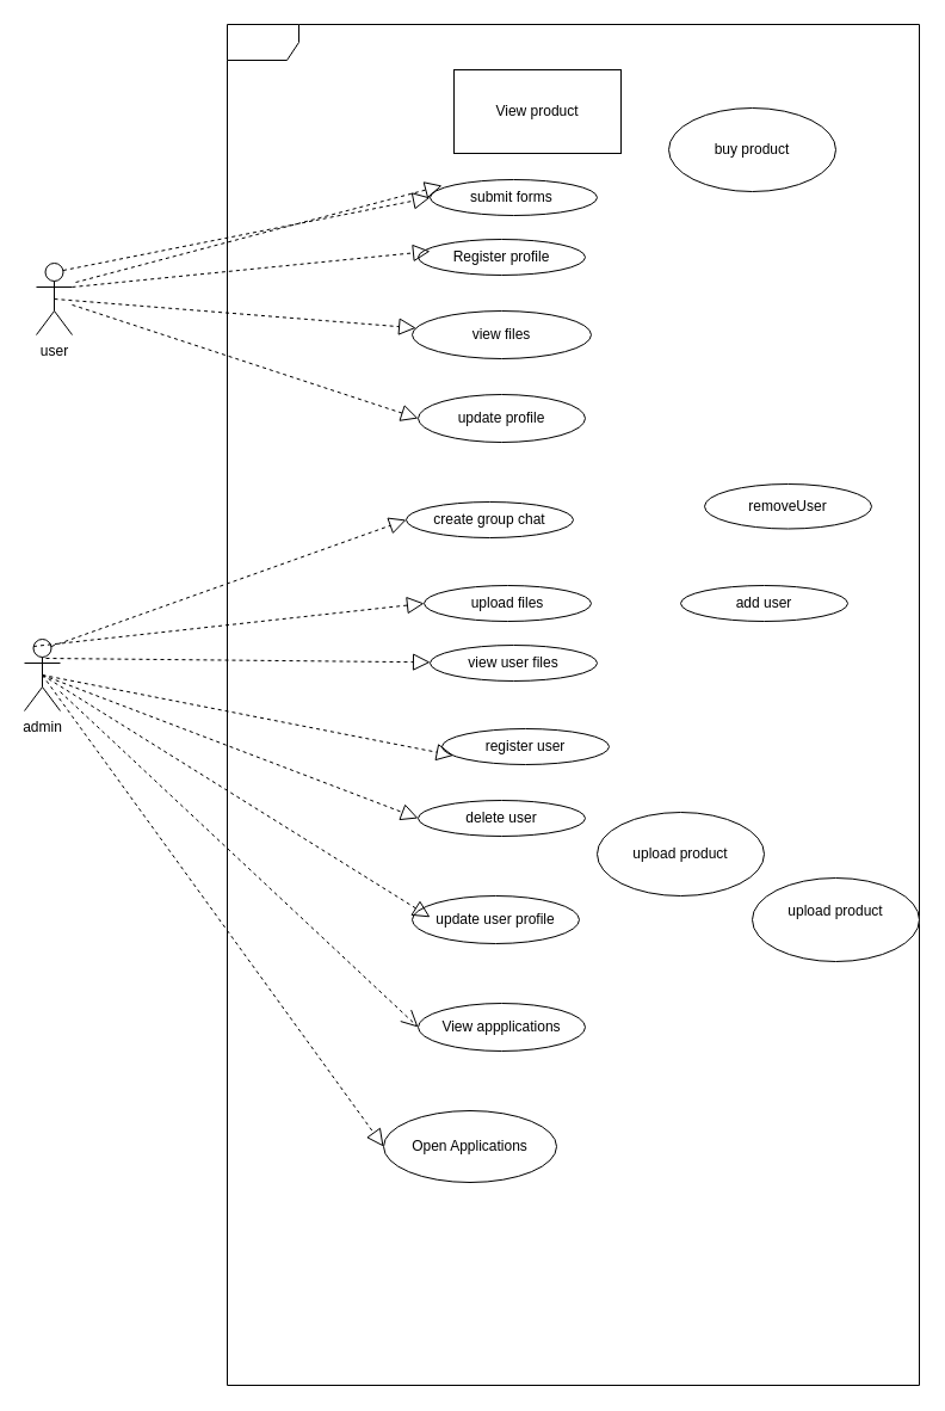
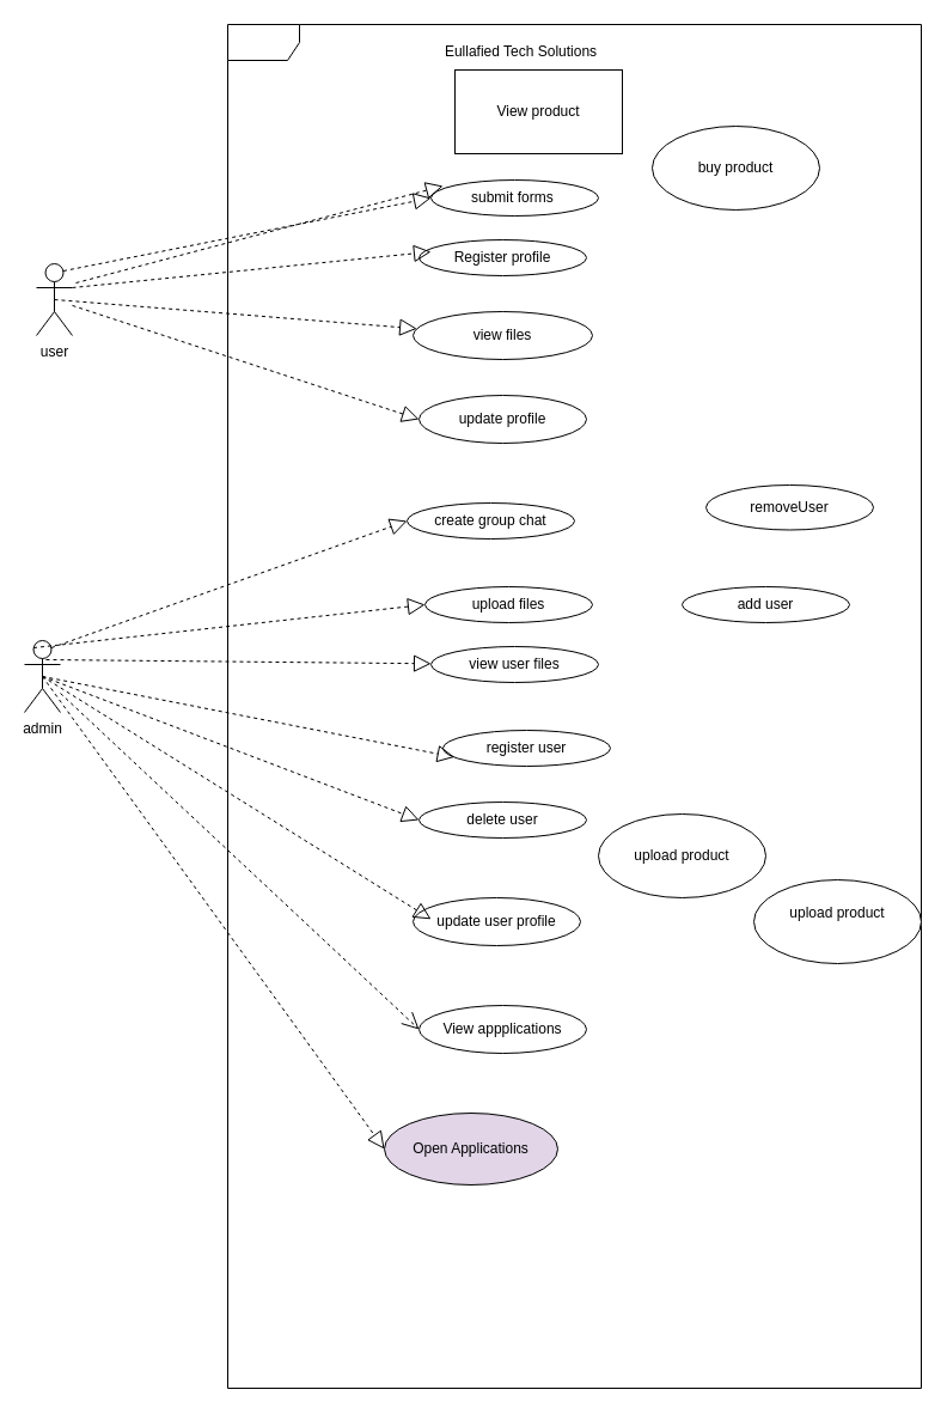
  <mxCell id="0" />
  <mxCell id="1" parent="0" />
  <mxCell id="2" value="user" style="shape=umlActor;verticalLabelPosition=bottom;verticalAlign=top;html=1;outlineConnect=0;" parent="1" vertex="1"><mxGeometry x="30" y="220" width="30" height="60" as="geometry" /></mxCell>
  <mxCell id="3" value="admin" style="shape=umlActor;verticalLabelPosition=bottom;verticalAlign=top;html=1;outlineConnect=0;" parent="1" vertex="1"><mxGeometry x="20" y="535" width="30" height="60" as="geometry" /></mxCell>
  <mxCell id="4" value="Register profile" style="ellipse;whiteSpace=wrap;html=1;" parent="1" vertex="1"><mxGeometry x="350" y="200" width="140" height="30" as="geometry" /></mxCell>
  <mxCell id="5" value="view files" style="ellipse;whiteSpace=wrap;html=1;" parent="1" vertex="1"><mxGeometry x="345" y="260" width="150" height="40" as="geometry" /></mxCell>
  <mxCell id="6" value="submit forms&amp;nbsp;" style="ellipse;whiteSpace=wrap;html=1;" parent="1" vertex="1"><mxGeometry x="360" y="150" width="140" height="30" as="geometry" /></mxCell>
  <mxCell id="7" value="update profile" style="ellipse;whiteSpace=wrap;html=1;" parent="1" vertex="1"><mxGeometry x="350" y="330" width="140" height="40" as="geometry" /></mxCell>
  <mxCell id="8" value="" style="endArrow=block;dashed=1;endFill=0;endSize=12;html=1;rounded=0;exitX=0.75;exitY=0.1;exitDx=0;exitDy=0;exitPerimeter=0;entryX=0;entryY=0.5;entryDx=0;entryDy=0;" parent="1" source="2" target="6" edge="1"><mxGeometry width="160" relative="1" as="geometry"><mxPoint x="80" y="136" as="sourcePoint" /><mxPoint x="457.5" y="330" as="targetPoint" /></mxGeometry></mxCell>
  <mxCell id="9" value="upload files" style="ellipse;whiteSpace=wrap;html=1;" parent="1" vertex="1"><mxGeometry x="355" y="490" width="140" height="30" as="geometry" /></mxCell>
  <mxCell id="10" value="view user files" style="ellipse;whiteSpace=wrap;html=1;" parent="1" vertex="1"><mxGeometry x="360" y="540" width="140" height="30" as="geometry" /></mxCell>
  <mxCell id="11" value="register user" style="ellipse;whiteSpace=wrap;html=1;" parent="1" vertex="1"><mxGeometry x="370" y="610" width="140" height="30" as="geometry" /></mxCell>
  <mxCell id="12" value="create group chat" style="ellipse;whiteSpace=wrap;html=1;" parent="1" vertex="1"><mxGeometry x="340" y="420" width="140" height="30" as="geometry" /></mxCell>
  <mxCell id="13" value="add user" style="ellipse;whiteSpace=wrap;html=1;" parent="1" vertex="1"><mxGeometry x="570" y="490" width="140" height="30" as="geometry" /></mxCell>
  <mxCell id="14" value="delete user" style="ellipse;whiteSpace=wrap;html=1;" parent="1" vertex="1"><mxGeometry x="350" y="670" width="140" height="30" as="geometry" /></mxCell>
  <mxCell id="15" value="update user profile" style="ellipse;whiteSpace=wrap;html=1;" parent="1" vertex="1"><mxGeometry x="345" y="750" width="140" height="40" as="geometry" /></mxCell>
  <mxCell id="16" value="" style="shape=umlFrame;whiteSpace=wrap;html=1;pointerEvents=0;" parent="1" vertex="1"><mxGeometry x="190" y="20" width="580" height="1140" as="geometry" /></mxCell>
+ <mxCell id="17" value="Eullafied Tech Solutions" style="text;html=1;align=center;verticalAlign=middle;resizable=0;points=[];autosize=1;strokeColor=none;fillColor=none;" parent="1" vertex="1"><mxGeometry x="360" y="28" width="150" height="30" as="geometry" /></mxCell>
  <mxCell id="18" style="edgeStyle=orthogonalEdgeStyle;rounded=0;orthogonalLoop=1;jettySize=auto;html=1;exitX=0.5;exitY=1;exitDx=0;exitDy=0;" parent="1" source="10" target="10" edge="1"><mxGeometry relative="1" as="geometry" /></mxCell>
  <mxCell id="19" value="removeUser" style="ellipse;whiteSpace=wrap;html=1;" parent="1" vertex="1"><mxGeometry x="590" y="405" width="140" height="37.5" as="geometry" /></mxCell>
  <mxCell id="20" value="View appplications" style="ellipse;whiteSpace=wrap;html=1;" parent="1" vertex="1"><mxGeometry x="350" y="840" width="140" height="40" as="geometry" /></mxCell>
  <mxCell id="21" value="" style="endArrow=block;dashed=1;endFill=0;endSize=12;html=1;rounded=0;exitX=1;exitY=0.333;exitDx=0;exitDy=0;exitPerimeter=0;" parent="1" source="2" edge="1"><mxGeometry width="160" relative="1" as="geometry"><mxPoint x="140" y="230" as="sourcePoint" /><mxPoint x="360" y="210" as="targetPoint" /><Array as="points" /></mxGeometry></mxCell>
- <mxCell id="22" value="Open Applications" style="ellipse;whiteSpace=wrap;html=1;" parent="1" vertex="1"><mxGeometry x="321" y="930" width="145" height="60" as="geometry" /></mxCell>
+ <mxCell id="22" value="Open Applications" style="ellipse;whiteSpace=wrap;html=1;fillColor=#e1d5e7;" parent="1" vertex="1"><mxGeometry x="321" y="930" width="145" height="60" as="geometry" /></mxCell>
  <mxCell id="23" value="" style="endArrow=block;dashed=1;endFill=0;endSize=12;html=1;rounded=0;exitX=0.5;exitY=0.5;exitDx=0;exitDy=0;exitPerimeter=0;" parent="1" source="2" target="5" edge="1"><mxGeometry width="160" relative="1" as="geometry"><mxPoint x="70" y="250" as="sourcePoint" /><mxPoint x="300" y="230" as="targetPoint" /><Array as="points" /></mxGeometry></mxCell>
  <mxCell id="24" value="" style="endArrow=block;dashed=1;endFill=0;endSize=12;html=1;rounded=0;entryX=0;entryY=0.5;entryDx=0;entryDy=0;" parent="1" source="2" target="7" edge="1"><mxGeometry width="160" relative="1" as="geometry"><mxPoint x="53" y="320.003" as="sourcePoint" /><mxPoint x="295" y="358.61" as="targetPoint" /><Array as="points" /></mxGeometry></mxCell>
  <mxCell id="25" value="" style="endArrow=block;dashed=1;endFill=0;endSize=12;html=1;rounded=0;exitX=0.75;exitY=0.1;exitDx=0;exitDy=0;exitPerimeter=0;entryX=0;entryY=0.5;entryDx=0;entryDy=0;" parent="1" source="3" target="12" edge="1"><mxGeometry width="160" relative="1" as="geometry"><mxPoint x="70" y="267" as="sourcePoint" /><mxPoint x="305" y="368.61" as="targetPoint" /><Array as="points" /></mxGeometry></mxCell>
  <mxCell id="26" value="" style="endArrow=block;dashed=1;endFill=0;endSize=12;html=1;rounded=0;exitX=0.25;exitY=0.1;exitDx=0;exitDy=0;exitPerimeter=0;entryX=0;entryY=0.5;entryDx=0;entryDy=0;" parent="1" source="3" target="9" edge="1"><mxGeometry width="160" relative="1" as="geometry"><mxPoint x="53" y="551" as="sourcePoint" /><mxPoint x="300" y="463" as="targetPoint" /><Array as="points" /></mxGeometry></mxCell>
  <mxCell id="27" value="" style="endArrow=block;dashed=1;endFill=0;endSize=12;html=1;rounded=0;exitX=0.25;exitY=0.1;exitDx=0;exitDy=0;exitPerimeter=0;" parent="1" target="10" edge="1"><mxGeometry width="160" relative="1" as="geometry"><mxPoint x="38" y="551" as="sourcePoint" /><mxPoint x="300" y="515" as="targetPoint" /><Array as="points" /></mxGeometry></mxCell>
  <mxCell id="28" value="" style="endArrow=block;dashed=1;endFill=0;endSize=12;html=1;rounded=0;entryX=0.069;entryY=0.747;entryDx=0;entryDy=0;entryPerimeter=0;exitX=0.5;exitY=0.5;exitDx=0;exitDy=0;exitPerimeter=0;" parent="1" source="3" target="11" edge="1"><mxGeometry width="160" relative="1" as="geometry"><mxPoint x="30" y="570.47" as="sourcePoint" /><mxPoint x="172" y="580.002" as="targetPoint" /><Array as="points" /></mxGeometry></mxCell>
  <mxCell id="29" value="" style="endArrow=block;dashed=1;endFill=0;endSize=12;html=1;rounded=0;entryX=0;entryY=0.5;entryDx=0;entryDy=0;exitX=0.5;exitY=0.5;exitDx=0;exitDy=0;exitPerimeter=0;" parent="1" source="3" target="14" edge="1"><mxGeometry width="160" relative="1" as="geometry"><mxPoint x="60" y="579" as="sourcePoint" /><mxPoint x="310" y="642" as="targetPoint" /><Array as="points" /></mxGeometry></mxCell>
  <mxCell id="30" value="" style="endArrow=block;dashed=1;endFill=0;endSize=12;html=1;rounded=0;exitX=0.5;exitY=0.5;exitDx=0;exitDy=0;exitPerimeter=0;" parent="1" source="3" edge="1"><mxGeometry width="160" relative="1" as="geometry"><mxPoint x="220" y="760.003" as="sourcePoint" /><mxPoint x="360" y="767.868" as="targetPoint" /><Array as="points" /></mxGeometry></mxCell>
  <mxCell id="31" value="" style="endArrow=open;dashed=1;endFill=0;endSize=12;html=1;rounded=0;entryX=0;entryY=0.5;entryDx=0;entryDy=0;" parent="1" source="3" target="20" edge="1"><mxGeometry width="160" relative="1" as="geometry"><mxPoint x="60" y="585" as="sourcePoint" /><mxPoint x="305" y="755" as="targetPoint" /><Array as="points" /></mxGeometry></mxCell>
  <mxCell id="32" value="" style="endArrow=block;dashed=1;endFill=0;endSize=12;html=1;rounded=0;entryX=0;entryY=0.5;entryDx=0;entryDy=0;exitX=0.5;exitY=0.5;exitDx=0;exitDy=0;exitPerimeter=0;" parent="1" source="3" target="22" edge="1"><mxGeometry width="160" relative="1" as="geometry"><mxPoint x="60" y="590" as="sourcePoint" /><mxPoint x="300" y="830" as="targetPoint" /><Array as="points" /></mxGeometry></mxCell>
  <mxCell id="33" value="" style="endArrow=block;dashed=1;endFill=0;endSize=12;html=1;rounded=0;exitX=0.75;exitY=0.1;exitDx=0;exitDy=0;exitPerimeter=0;entryX=0;entryY=0.5;entryDx=0;entryDy=0;" edge="1" parent="1"><mxGeometry width="160" relative="1" as="geometry"><mxPoint x="63" y="236" as="sourcePoint" /><mxPoint x="370" y="155" as="targetPoint" /></mxGeometry></mxCell>
  <mxCell id="34" value="View product" style="whiteSpace=wrap;html=1;rounded=0;" vertex="1" parent="1"><mxGeometry x="380" y="58" width="140" height="70" as="geometry" /></mxCell>
- <mxCell id="35" value="buy product" style="ellipse;whiteSpace=wrap;html=1;" vertex="1" parent="1"><mxGeometry x="560" y="90" width="140" height="70" as="geometry" /></mxCell>
+ <mxCell id="35" value="buy product" style="ellipse;whiteSpace=wrap;html=1;" vertex="1" parent="1"><mxGeometry x="545" y="105" width="140" height="70" as="geometry" /></mxCell>
  <mxCell id="36" value="upload product" style="ellipse;whiteSpace=wrap;html=1;" vertex="1" parent="1"><mxGeometry x="500" y="680" width="140" height="70" as="geometry" /></mxCell>
  <mxCell id="37" value="upload product&lt;div&gt;&lt;br&gt;&lt;/div&gt;" style="ellipse;whiteSpace=wrap;html=1;" vertex="1" parent="1"><mxGeometry x="630" y="735" width="140" height="70" as="geometry" /></mxCell>
